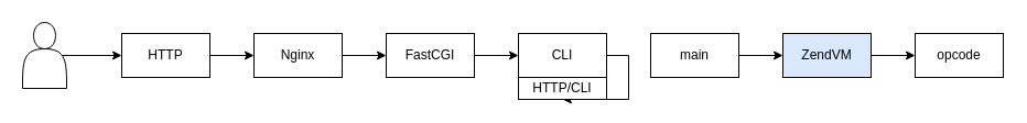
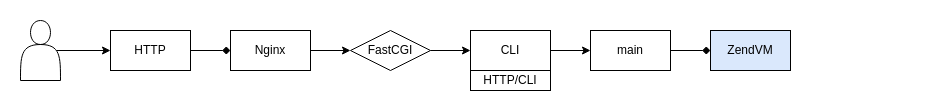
  <mxCell id="0" />
  <mxCell id="1" parent="0" />
- <mxCell id="2" style="edgeStyle=orthogonalEdgeStyle;rounded=0;orthogonalLoop=1;jettySize=auto;html=1;exitX=1;exitY=0.5;exitDx=0;exitDy=0;entryX=0;entryY=0.5;entryDx=0;entryDy=0;" parent="1" source="3" target="5" edge="1"><mxGeometry relative="1" as="geometry" /></mxCell>
+ <mxCell id="2" style="edgeStyle=orthogonalEdgeStyle;rounded=0;orthogonalLoop=1;jettySize=auto;html=1;exitX=1;exitY=0.5;exitDx=0;exitDy=0;entryX=0;entryY=0.5;entryDx=0;entryDy=0;endArrow=diamond;" parent="1" source="3" target="5" edge="1"><mxGeometry relative="1" as="geometry" /></mxCell>
  <mxCell id="3" value="HTTP" style="rounded=0;whiteSpace=wrap;html=1;" parent="1" vertex="1"><mxGeometry x="110" y="30" width="80" height="40" as="geometry" /></mxCell>
  <mxCell id="4" style="edgeStyle=orthogonalEdgeStyle;rounded=0;orthogonalLoop=1;jettySize=auto;html=1;exitX=1;exitY=0.5;exitDx=0;exitDy=0;entryX=0;entryY=0.5;entryDx=0;entryDy=0;" parent="1" source="5" target="7" edge="1"><mxGeometry relative="1" as="geometry" /></mxCell>
  <mxCell id="5" value="Nginx" style="rounded=0;whiteSpace=wrap;html=1;" parent="1" vertex="1"><mxGeometry x="230" y="30" width="80" height="40" as="geometry" /></mxCell>
  <mxCell id="6" style="edgeStyle=orthogonalEdgeStyle;rounded=0;orthogonalLoop=1;jettySize=auto;html=1;exitX=1;exitY=0.5;exitDx=0;exitDy=0;entryX=0;entryY=0.5;entryDx=0;entryDy=0;" parent="1" source="7" target="9" edge="1"><mxGeometry relative="1" as="geometry" /></mxCell>
- <mxCell id="7" value="FastCGI" style="rounded=0;whiteSpace=wrap;html=1;" parent="1" vertex="1"><mxGeometry x="350" y="30" width="80" height="40" as="geometry" /></mxCell>
- <mxCell id="8" style="edgeStyle=orthogonalEdgeStyle;rounded=0;orthogonalLoop=1;jettySize=auto;html=1;exitX=1;exitY=0.5;exitDx=0;exitDy=0;" parent="1" source="9" target="17" edge="1"><mxGeometry relative="1" as="geometry" /></mxCell>
+ <mxCell id="7" value="FastCGI" style="rhombus;whiteSpace=wrap;html=1;" parent="1" vertex="1"><mxGeometry x="350" y="30" width="80" height="40" as="geometry" /></mxCell>
+ <mxCell id="8" style="edgeStyle=orthogonalEdgeStyle;rounded=0;orthogonalLoop=1;jettySize=auto;html=1;exitX=1;exitY=0.5;exitDx=0;exitDy=0;entryX=0;entryY=0.5;entryDx=0;entryDy=0;" parent="1" source="9" target="14" edge="1"><mxGeometry relative="1" as="geometry" /></mxCell>
  <mxCell id="9" value="CLI" style="rounded=0;whiteSpace=wrap;html=1;" parent="1" vertex="1"><mxGeometry x="470" y="30" width="80" height="40" as="geometry" /></mxCell>
- <mxCell id="10" value="opcode" style="rounded=0;whiteSpace=wrap;html=1;" parent="1" vertex="1"><mxGeometry x="830" y="30" width="80" height="40" as="geometry" /></mxCell>
  <mxCell id="11" style="edgeStyle=orthogonalEdgeStyle;rounded=0;orthogonalLoop=1;jettySize=auto;html=1;exitX=0.9;exitY=0.5;exitDx=0;exitDy=0;exitPerimeter=0;entryX=0;entryY=0.5;entryDx=0;entryDy=0;" parent="1" source="12" target="3" edge="1"><mxGeometry relative="1" as="geometry" /></mxCell>
  <mxCell id="12" value="" style="shape=actor;whiteSpace=wrap;html=1;" parent="1" vertex="1"><mxGeometry x="20" y="20" width="40" height="60" as="geometry" /></mxCell>
- <mxCell id="13" style="edgeStyle=orthogonalEdgeStyle;rounded=0;orthogonalLoop=1;jettySize=auto;html=1;exitX=1;exitY=0.5;exitDx=0;exitDy=0;entryX=0;entryY=0.5;entryDx=0;entryDy=0;" parent="1" source="14" target="16" edge="1"><mxGeometry relative="1" as="geometry" /></mxCell>
+ <mxCell id="13" style="edgeStyle=orthogonalEdgeStyle;rounded=0;orthogonalLoop=1;jettySize=auto;html=1;exitX=1;exitY=0.5;exitDx=0;exitDy=0;entryX=0;entryY=0.5;entryDx=0;entryDy=0;endArrow=diamond;" parent="1" source="14" target="16" edge="1"><mxGeometry relative="1" as="geometry" /></mxCell>
  <mxCell id="14" value="main" style="whiteSpace=wrap;html=1;" parent="1" vertex="1"><mxGeometry x="590" y="30" width="80" height="40" as="geometry" /></mxCell>
- <mxCell id="15" style="edgeStyle=orthogonalEdgeStyle;rounded=0;orthogonalLoop=1;jettySize=auto;html=1;exitX=1;exitY=0.5;exitDx=0;exitDy=0;entryX=0;entryY=0.5;entryDx=0;entryDy=0;" parent="1" source="16" target="10" edge="1"><mxGeometry relative="1" as="geometry" /></mxCell>
  <mxCell id="16" value="ZendVM" style="whiteSpace=wrap;html=1;fillColor=#dae8fc;" parent="1" vertex="1"><mxGeometry x="710" y="30" width="80" height="40" as="geometry" /></mxCell>
  <mxCell id="17" value="&lt;div style=&quot;text-align: justify&quot;&gt;&lt;span&gt;&lt;font style=&quot;font-size: 12px&quot;&gt;HTTP/CLI&lt;/font&gt;&lt;/span&gt;&lt;/div&gt;" style="rounded=0;whiteSpace=wrap;html=1;align=center;" parent="1" vertex="1"><mxGeometry x="470" y="70" width="80" height="20" as="geometry" /></mxCell>
